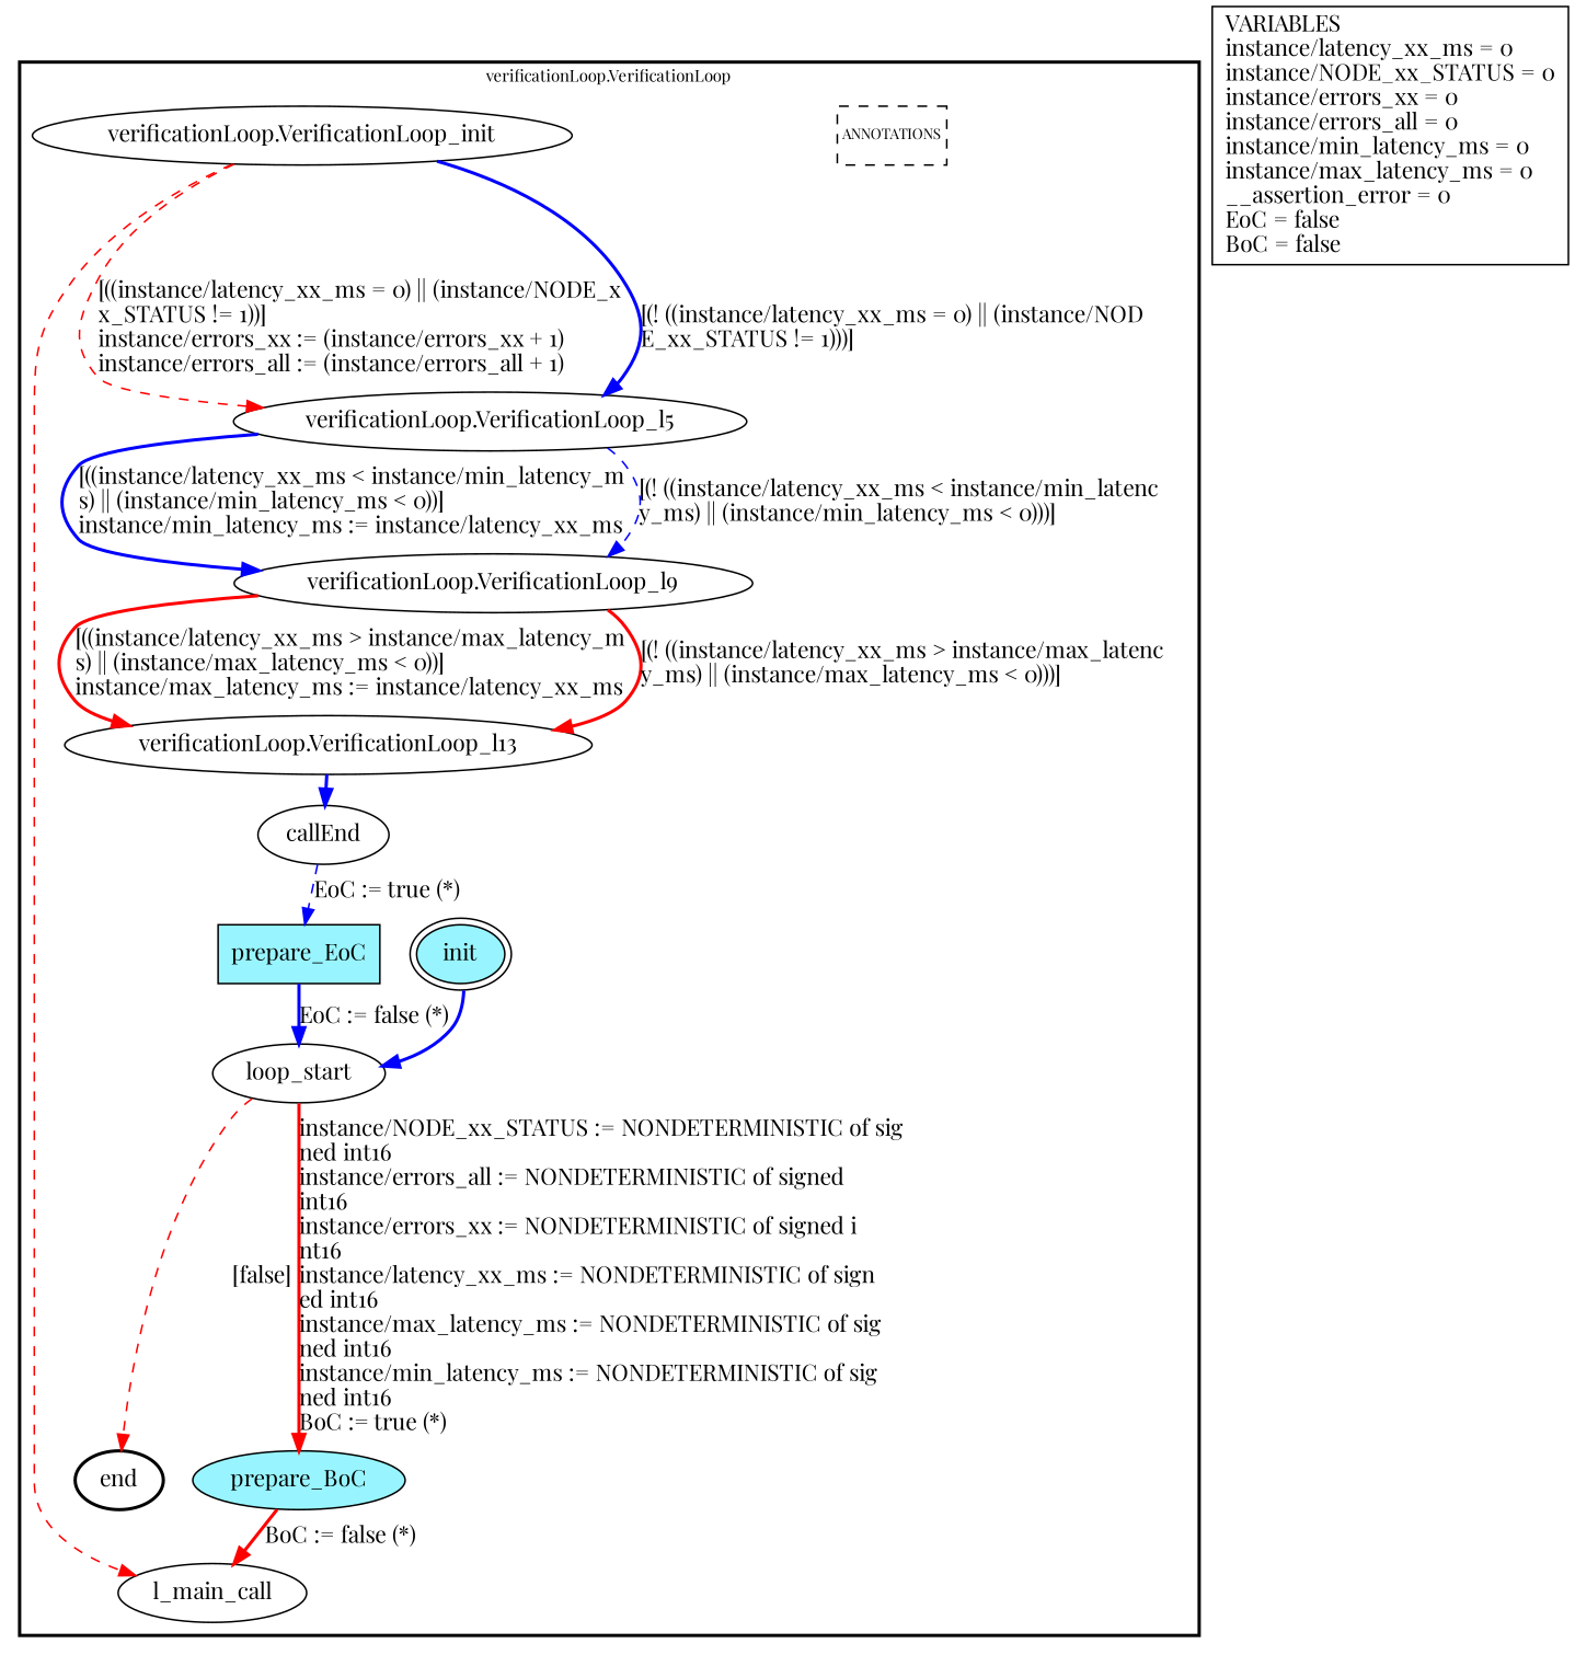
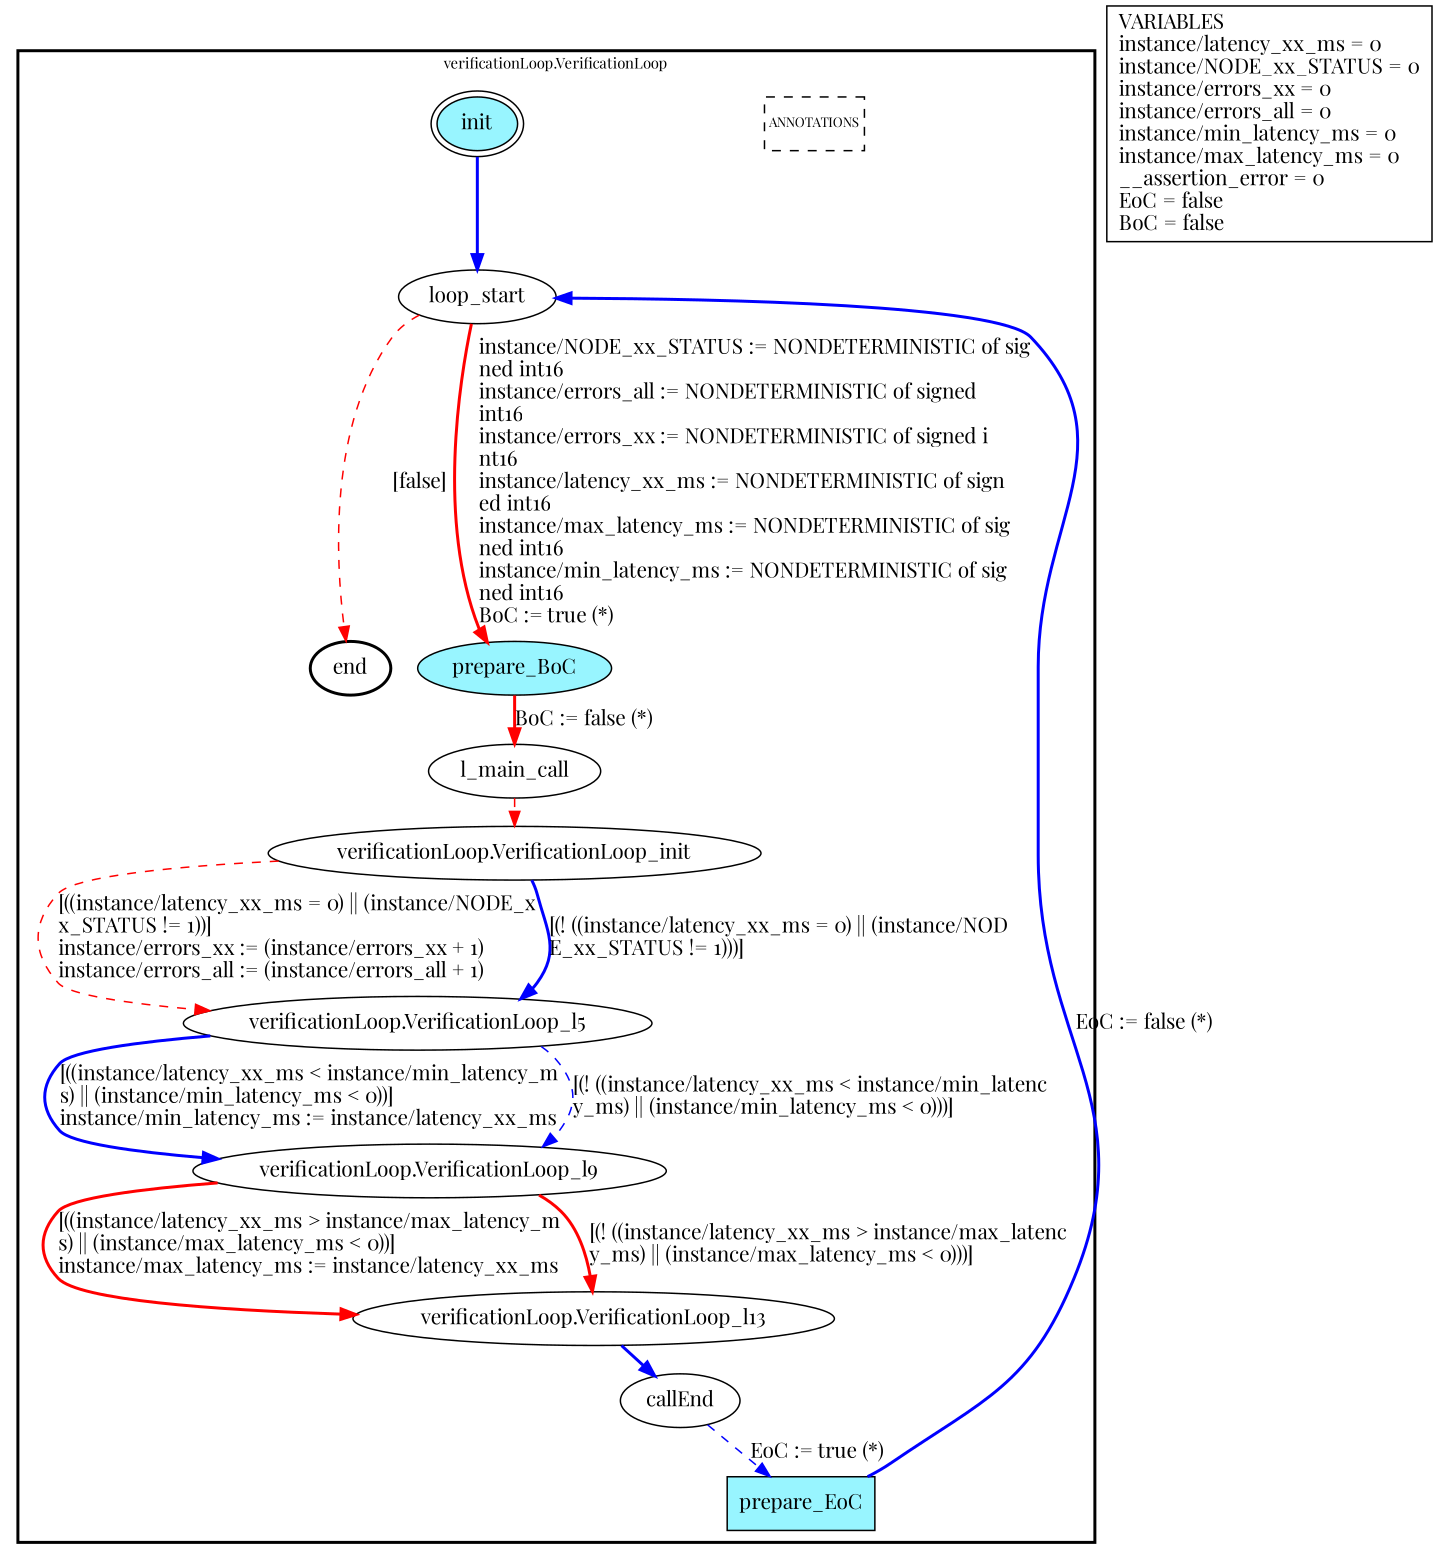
  digraph {
    fontname="Playfair Display"
    node [fillcolor=white fontname="Playfair Display" shape=ellipse style=filled color=black]
    edge [color=blue fontname="Playfair Display" style=bold]
    n1 [fontsize=9 label=ANNOTATIONS margin="0.04,0.04" shape=rectangle style=dashed color=""]
    n2 [fillcolor=cadetblue1 label=init peripheries=2]
    n3 [label=loop_start]
    n4 [fillcolor=cadetblue1 label=end style=bold]
    n5 [fillcolor=cadetblue1 label=prepare_BoC]
    n6 [label=l_main_call]
    n7 [label="verificationLoop.VerificationLoop_init"]
    n8 [label=callEnd]
    n9 [fillcolor=cadetblue1 label=prepare_EoC shape=box]
    n10 [label="verificationLoop.VerificationLoop_l5"]
    n11 [label="verificationLoop.VerificationLoop_l9"]
    n12 [label="verificationLoop.VerificationLoop_l13"]
    n13 [fillcolor=lightgray label="VARIABLES\linstance/latency_xx_ms = 0\linstance/NODE_xx_STATUS = 0\linstance/errors_xx = 0\linstance/errors_all = 0\linstance/min_latency_ms = 0\linstance/max_latency_ms = 0\l__assertion_error = 0\lEoC = false\lBoC = false\l" shape=rectangle style="" color=""]
    subgraph cluster_1 {
      color=black
      fontsize=10
      label="verificationLoop.VerificationLoop"
      ranksep=0.4
      style=bold
      n1
      n2
      n3
      n4
      n5
      n6
      n7
      n8
      n9
      n10
      n11
      n12
    }
    n2 -> n3
    n3 -> n4 [color=red label="[false]" style=dashed]
    n3 -> n5 [color=red label="instance/NODE_xx_STATUS := NONDETERMINISTIC of sig\lned int16\linstance/errors_all := NONDETERMINISTIC of signed \lint16\linstance/errors_xx := NONDETERMINISTIC of signed i\lnt16\linstance/latency_xx_ms := NONDETERMINISTIC of sign\led int16\linstance/max_latency_ms := NONDETERMINISTIC of sig\lned int16\linstance/min_latency_ms := NONDETERMINISTIC of sig\lned int16\lBoC := true (*)\l"]
    n5 -> n6 [color=red label="BoC := false (*)"]
-   n7 -> n6 [color=red style=dashed]
+   n6 -> n7 [color=red style=dashed]
    n7 -> n10 [color=red label="[((instance/latency_xx_ms = 0) || (instance/NODE_x\lx_STATUS != 1))]\linstance/errors_xx := (instance/errors_xx + 1)\linstance/errors_all := (instance/errors_all + 1)\l" style=dashed]
    n7 -> n10 [label="[(! ((instance/latency_xx_ms = 0) || (instance/NOD\lE_xx_STATUS != 1)))]\l"]
    n8 -> n9 [label="EoC := true (*)" style=dashed]
    n9 -> n3 [label="EoC := false (*)"]
    n10 -> n11 [label="[((instance/latency_xx_ms < instance/min_latency_m\ls) || (instance/min_latency_ms < 0))]\linstance/min_latency_ms := instance/latency_xx_ms\l"]
    n10 -> n11 [label="[(! ((instance/latency_xx_ms < instance/min_latenc\ly_ms) || (instance/min_latency_ms < 0)))]\l" style=dashed]
    n11 -> n12 [color=red label="[((instance/latency_xx_ms > instance/max_latency_m\ls) || (instance/max_latency_ms < 0))]\linstance/max_latency_ms := instance/latency_xx_ms\l"]
    n11 -> n12 [color=red label="[(! ((instance/latency_xx_ms > instance/max_latenc\ly_ms) || (instance/max_latency_ms < 0)))]\l"]
    n12 -> n8
  }
